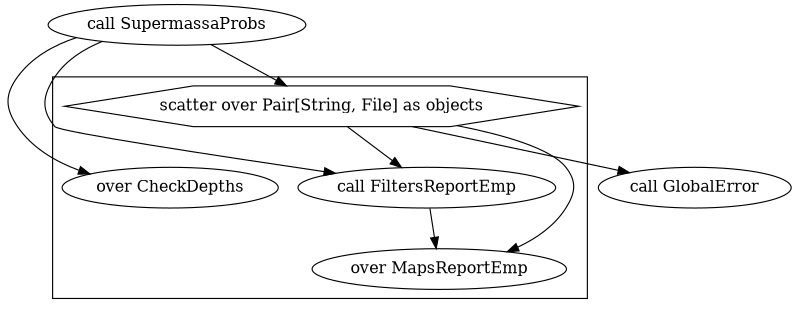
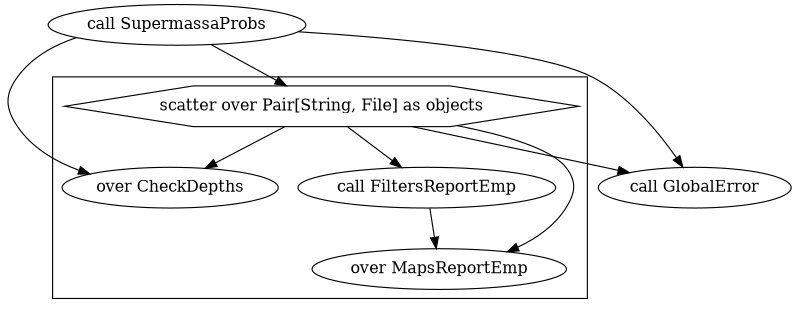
  digraph {
    compound=true
    n1 [label="over CheckDepths"]
    n2 [label="scatter over Pair[String, File] as objects" shape=hexagon]
    n3 [label="over MapsReportEmp"]
    n4 [label="call FiltersReportEmp"]
    n5 [label="call GlobalError"]
    n6 [label="call SupermassaProbs"]
    subgraph cluster_1 {
      fillcolor=white
      style="filled,solid"
      n1
      n2
      n3
      n4
    }
+   n2 -> n1
    n2 -> n3
    n2 -> n4
    n2 -> n5
    n4 -> n3
    n6 -> n1
    n6 -> n2
-   n6 -> n4
+   n6 -> n5
  }
